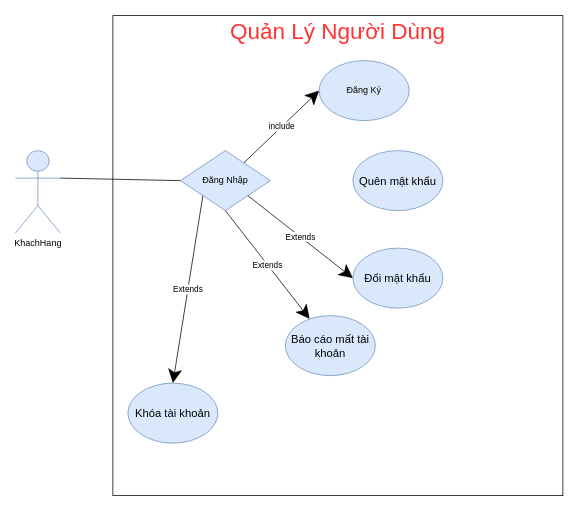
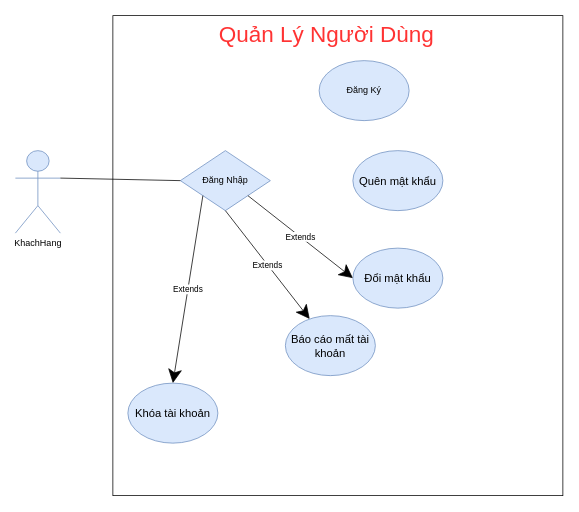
  <mxCell id="0" />
  <mxCell id="1" parent="0" />
  <mxCell id="2" value="" style="rounded=0;whiteSpace=wrap;html=1;" parent="1" vertex="1"><mxGeometry x="150" y="20" width="600" height="640" as="geometry" /></mxCell>
  <mxCell id="3" value="Đăng Ký" style="ellipse;whiteSpace=wrap;html=1;fillColor=#dae8fc;strokeColor=#6c8ebf;" parent="1" vertex="1"><mxGeometry x="425" y="80" width="120" height="80" as="geometry" /></mxCell>
  <mxCell id="4" value="&lt;font style=&quot;font-size: 15px&quot;&gt;Quên mật khẩu&lt;/font&gt;" style="ellipse;whiteSpace=wrap;html=1;fillColor=#dae8fc;strokeColor=#6c8ebf;" parent="1" vertex="1"><mxGeometry x="470" y="200" width="120" height="80" as="geometry" /></mxCell>
  <mxCell id="5" value="&lt;font style=&quot;font-size: 15px&quot;&gt;Đổi mật khẩu&lt;/font&gt;" style="ellipse;whiteSpace=wrap;html=1;fillColor=#dae8fc;strokeColor=#6c8ebf;" parent="1" vertex="1"><mxGeometry x="470" y="330" width="120" height="80" as="geometry" /></mxCell>
  <mxCell id="6" value="Đăng Nhập" style="rhombus;whiteSpace=wrap;html=1;fillColor=#dae8fc;strokeColor=#6c8ebf;" parent="1" vertex="1"><mxGeometry x="240" y="200" width="120" height="80" as="geometry" /></mxCell>
  <mxCell id="7" value="KhachHang" style="shape=umlActor;verticalLabelPosition=bottom;verticalAlign=top;html=1;fillColor=#dae8fc;strokeColor=#6c8ebf;" parent="1" vertex="1"><mxGeometry x="20" y="200" width="60" height="110" as="geometry" /></mxCell>
- <mxCell id="8" value="include" style="endArrow=classic;endSize=16;endFill=1;html=1;entryX=0;entryY=0.5;entryDx=0;entryDy=0;fillColor=#dae8fc;" parent="1" source="6" target="3" edge="1"><mxGeometry width="160" relative="1" as="geometry"><mxPoint x="340" y="330" as="sourcePoint" /><mxPoint x="500" y="330" as="targetPoint" /></mxGeometry></mxCell>
- <mxCell id="9" value="&lt;font color=&quot;#ff3333&quot; style=&quot;font-size: 30px&quot;&gt;Quản Lý Người Dùng&lt;/font&gt;" style="text;html=1;strokeColor=none;fillColor=none;align=center;verticalAlign=middle;whiteSpace=wrap;rounded=0;" parent="1" vertex="1"><mxGeometry x="230" y="30" width="440" height="20" as="geometry" /></mxCell>
+ <mxCell id="9" value="&lt;font color=&quot;#ff3333&quot; style=&quot;font-size: 30px&quot;&gt;Quản Lý Người Dùng&lt;/font&gt;" style="text;html=1;strokeColor=none;fillColor=none;align=center;verticalAlign=middle;whiteSpace=wrap;rounded=0;" parent="1" vertex="1"><mxGeometry x="215" y="35" width="440" height="20" as="geometry" /></mxCell>
  <mxCell id="10" value="Extends" style="endArrow=classic;endSize=16;endFill=1;html=1;exitX=1;exitY=1;exitDx=0;exitDy=0;entryX=0;entryY=0.5;entryDx=0;entryDy=0;fillColor=#dae8fc;" parent="1" source="6" target="5" edge="1"><mxGeometry width="160" relative="1" as="geometry"><mxPoint x="330" y="250" as="sourcePoint" /><mxPoint x="400" y="290" as="targetPoint" /></mxGeometry></mxCell>
  <mxCell id="11" value="&lt;font style=&quot;font-size: 15px&quot;&gt;Báo cáo mất tài khoản&lt;/font&gt;" style="ellipse;whiteSpace=wrap;html=1;fillColor=#dae8fc;strokeColor=#6c8ebf;" parent="1" vertex="1"><mxGeometry x="380" y="420" width="120" height="80" as="geometry" /></mxCell>
  <mxCell id="12" value="&lt;font style=&quot;font-size: 15px&quot;&gt;Khóa tài khoản&lt;/font&gt;" style="ellipse;whiteSpace=wrap;html=1;fillColor=#dae8fc;strokeColor=#6c8ebf;" parent="1" vertex="1"><mxGeometry x="170" y="510" width="120" height="80" as="geometry" /></mxCell>
  <mxCell id="13" value="Extends" style="endArrow=classic;endSize=16;endFill=1;html=1;exitX=0.5;exitY=1;exitDx=0;exitDy=0;fillColor=#dae8fc;" parent="1" source="6" target="11" edge="1"><mxGeometry width="160" relative="1" as="geometry"><mxPoint x="252.426" y="308.284" as="sourcePoint" /><mxPoint x="380" y="410" as="targetPoint" /></mxGeometry></mxCell>
  <mxCell id="14" value="Extends" style="endArrow=classic;endSize=16;endFill=1;html=1;exitX=0;exitY=1;exitDx=0;exitDy=0;entryX=0.5;entryY=0;entryDx=0;entryDy=0;fillColor=#dae8fc;" parent="1" source="6" target="12" edge="1"><mxGeometry width="160" relative="1" as="geometry"><mxPoint x="199.996" y="330.004" as="sourcePoint" /><mxPoint x="327.57" y="431.72" as="targetPoint" /></mxGeometry></mxCell>
  <mxCell id="15" value="" style="endArrow=none;html=1;entryX=0;entryY=0.5;entryDx=0;entryDy=0;exitX=1;exitY=0.333;exitDx=0;exitDy=0;exitPerimeter=0;" edge="1" parent="1" source="7" target="6"><mxGeometry width="50" height="50" relative="1" as="geometry"><mxPoint x="380" y="370" as="sourcePoint" /><mxPoint x="430" y="320" as="targetPoint" /></mxGeometry></mxCell>
